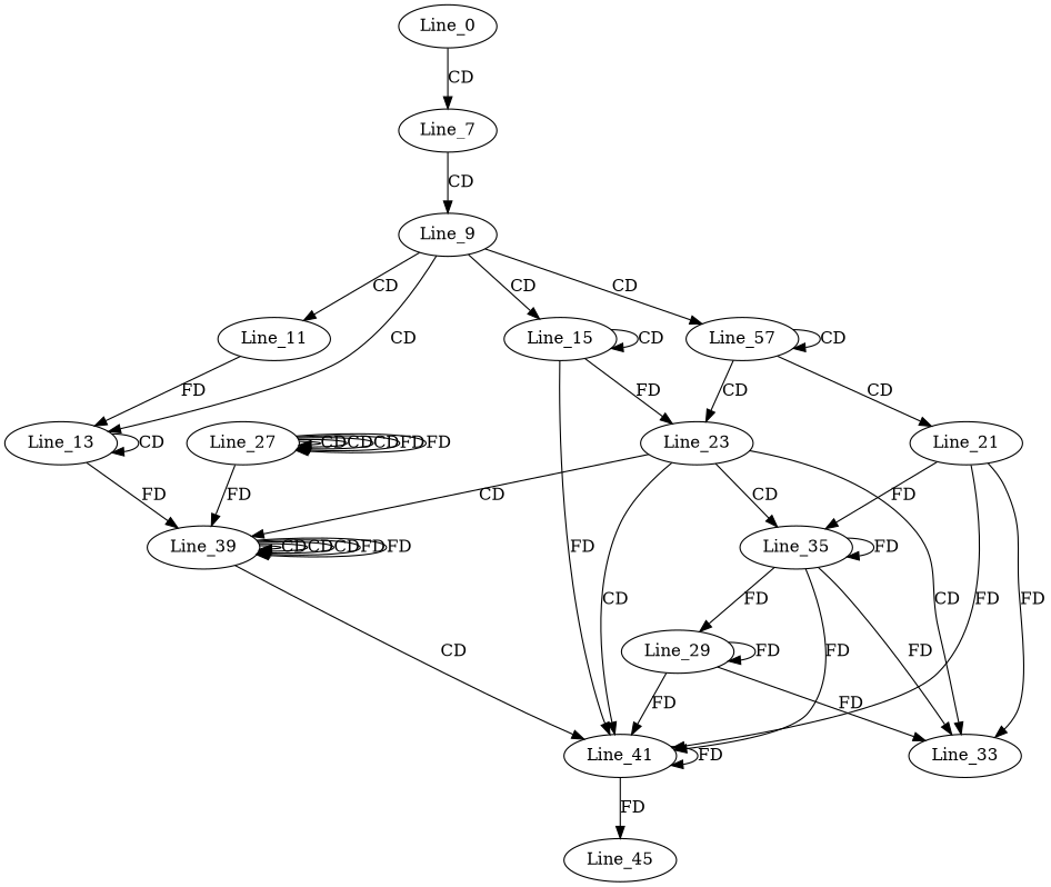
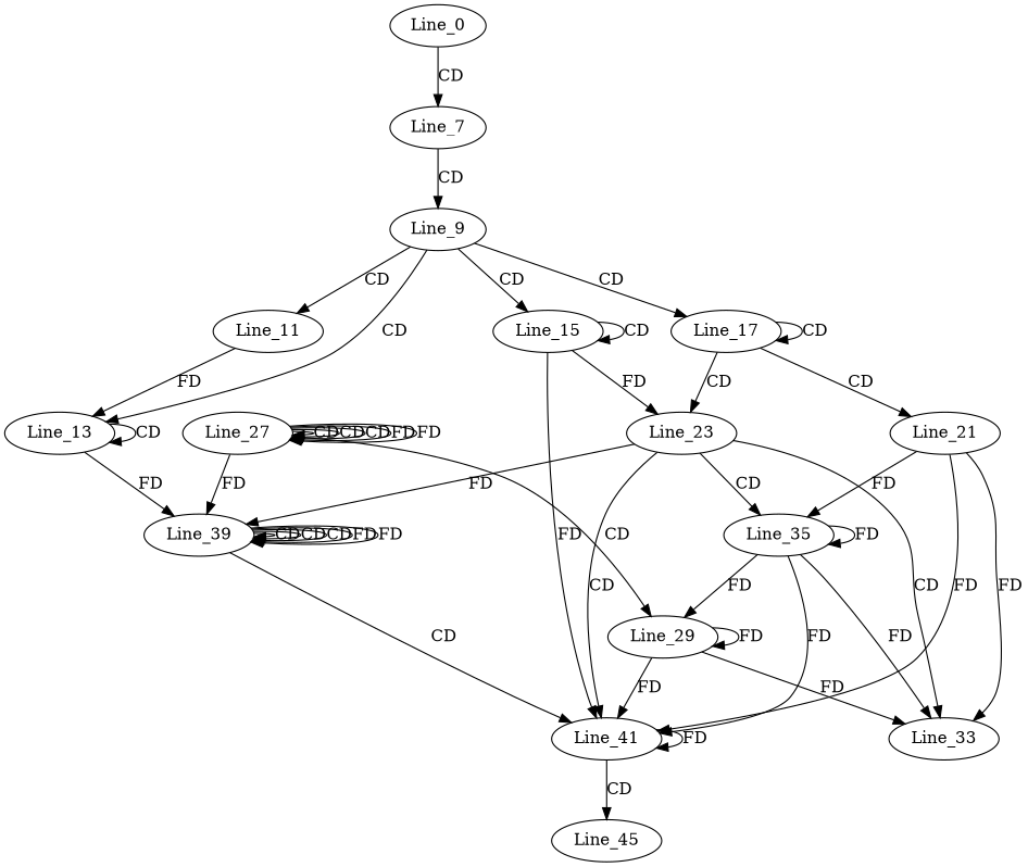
  digraph {
    Line_0
    Line_7
    Line_9
    Line_11
    Line_13
    Line_15
-   Line_17 [label=Line_57]
+   Line_17
    Line_39
    Line_23
    Line_41
    Line_21
    n12 [label=Line_35]
    Line_33
    Line_45
    Line_29
    Line_27
    Line_0 -> Line_7 [label=CD]
    Line_7 -> Line_9 [label=CD]
    Line_9 -> Line_11 [label=CD]
    Line_9 -> Line_13 [label=CD]
    Line_9 -> Line_15 [label=CD]
    Line_9 -> Line_17 [label=CD]
    Line_11 -> Line_13 [label=FD]
    Line_13 -> Line_13 [label=CD]
    Line_13 -> Line_39 [label=FD]
    Line_15 -> Line_15 [label=CD]
    Line_15 -> Line_23 [label=FD]
    Line_15 -> Line_41 [label=FD]
    Line_17 -> Line_17 [label=CD]
    Line_17 -> Line_23 [label=CD]
    Line_17 -> Line_21 [label=CD]
    Line_39 -> Line_39 [label=CD]
    Line_39 -> Line_39 [label=CD]
    Line_39 -> Line_39 [label=CD]
    Line_39 -> Line_39 [label=FD]
    Line_39 -> Line_39 [label=FD]
    Line_39 -> Line_41 [label=CD]
-   Line_23 -> Line_39 [label=CD]
+   Line_23 -> Line_39 [label=FD]
    Line_23 -> Line_41 [label=CD]
    Line_23 -> n12 [label=CD]
    Line_23 -> Line_33 [label=CD]
    Line_41 -> Line_41 [label=FD]
-   Line_41 -> Line_45 [label=FD]
+   Line_41 -> Line_45 [label=CD]
    Line_21 -> Line_41 [label=FD]
    Line_21 -> n12 [label=FD]
    Line_21 -> Line_33 [label=FD]
    n12 -> Line_41 [label=FD]
    n12 -> n12 [label=FD]
    n12 -> Line_33 [label=FD]
    n12 -> Line_29 [label=FD]
    Line_29 -> Line_41 [label=FD]
    Line_29 -> Line_33 [label=FD]
    Line_29 -> Line_29 [label=FD]
    Line_27 -> Line_39 [label=FD]
+   Line_27 -> Line_29 [label=CD]
    Line_27 -> Line_27 [label=CD]
    Line_27 -> Line_27 [label=CD]
    Line_27 -> Line_27 [label=CD]
    Line_27 -> Line_27 [label=FD]
    Line_27 -> Line_27 [label=FD]
  }
